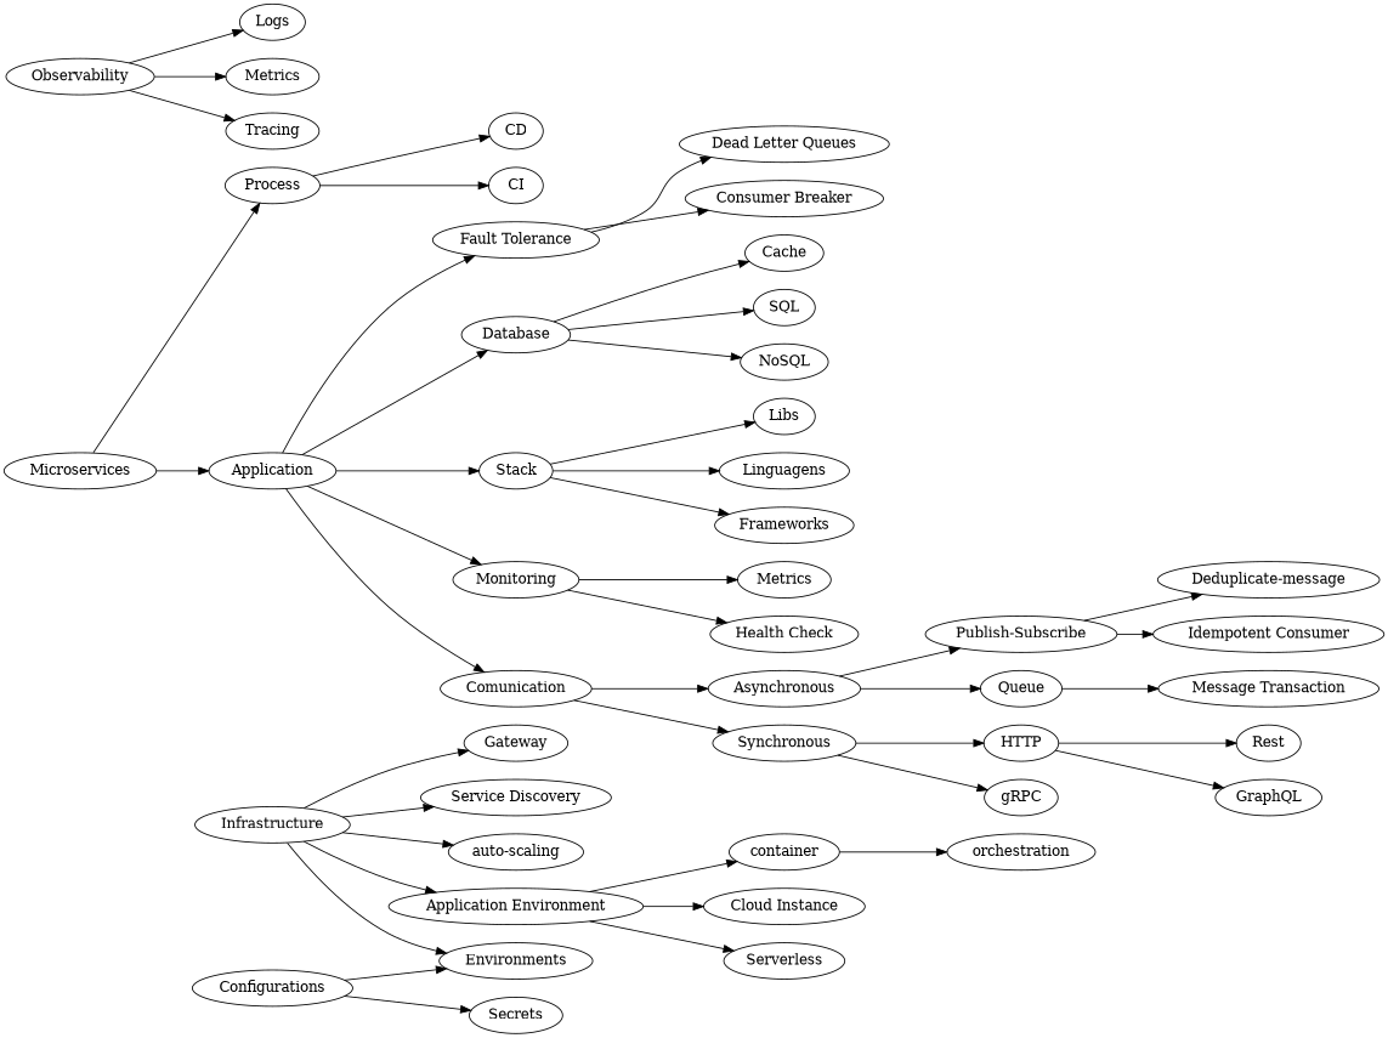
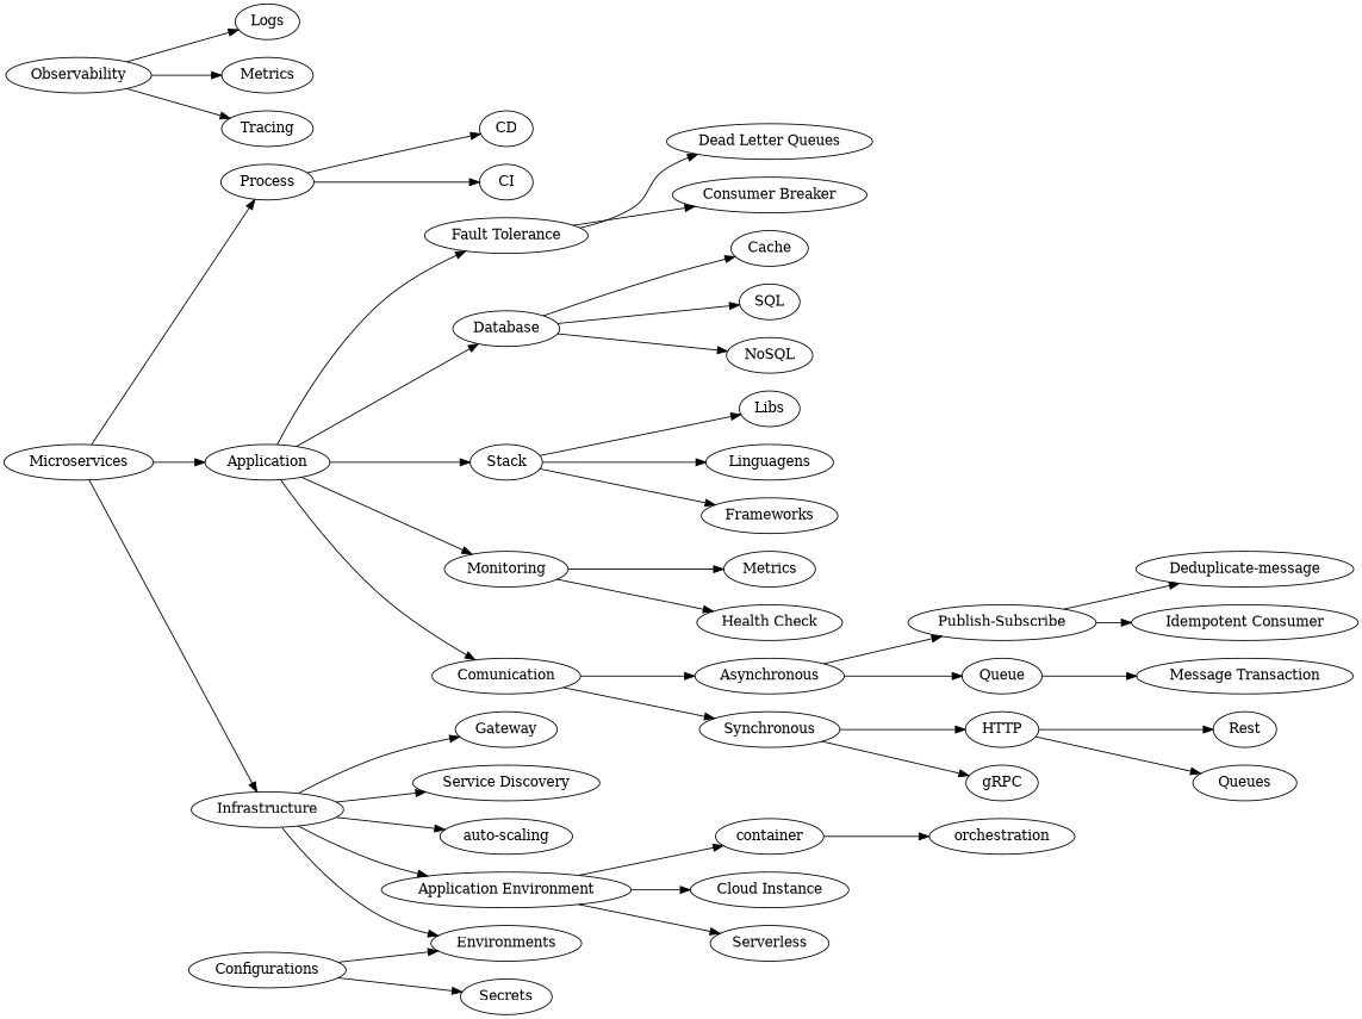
  digraph {
    rankdir=LR
    n1 [label=Microservices]
    n2 [label=Application]
    n3 [label=Infrastructure]
    n4 [label=Process]
    n5 [label=Database]
    n6 [label=Stack]
    n7 [label=Monitoring]
    n8 [label=Comunication]
    n9 [label="Fault Tolerance"]
    n10 [label="Application Environment"]
    n11 [label=Gateway]
    n12 [label="Service Discovery"]
    "auto-scaling"
    n14 [label=Environments]
    n15 [label=Observability]
    n16 [label=Logs]
    n17 [label=Metrics]
    n18 [label=Tracing]
    n19 [label=CI]
    n20 [label=CD]
    n21 [label=SQL]
    n22 [label=NoSQL]
    n23 [label=Cache]
    n24 [label=Linguagens]
    n25 [label=Frameworks]
    n26 [label=Libs]
    n27 [label="Health Check"]
    n28 [label=Metrics]
    n29 [label=Synchronous]
    n30 [label=Asynchronous]
    n31 [label="Consumer Breaker"]
    n32 [label="Dead Letter Queues"]
    n33 [label=gRPC]
    n34 [label=HTTP]
    n35 [label=Queue]
    n36 [label="Publish-Subscribe"]
    n37 [label=Rest]
-   n38 [label=GraphQL]
+   n38 [label=Queues]
    n39 [label="Message Transaction"]
    n40 [label="Idempotent Consumer"]
    n41 [label="Deduplicate-message"]
    n42 [label=container]
    n43 [label="Cloud Instance"]
    n44 [label=Serverless]
    n45 [label=Configurations]
    n46 [label=Secrets]
    n47 [label=orchestration]
    n1 -> n2
+   n1 -> n3
    n1 -> n4
    n2 -> n5
    n2 -> n6
    n2 -> n7
    n2 -> n8
    n2 -> n9
    n3 -> n10
    n3 -> n11
    n3 -> n12
    n3 -> "auto-scaling"
    n3 -> n14
    n4 -> n19
    n4 -> n20
    n5 -> n21
    n5 -> n22
    n5 -> n23
    n6 -> n24
    n6 -> n25
    n6 -> n26
    n7 -> n27
    n7 -> n28
    n8 -> n29
    n8 -> n30
    n9 -> n31
    n9 -> n32
    n10 -> n42
    n10 -> n43
    n10 -> n44
    n15 -> n16
    n15 -> n17
    n15 -> n18
    n29 -> n33
    n29 -> n34
    n30 -> n35
    n30 -> n36
    n34 -> n37
    n34 -> n38
    n35 -> n39
    n36 -> n40
    n36 -> n41
    n42 -> n47
    n45 -> n14
    n45 -> n46
  }
